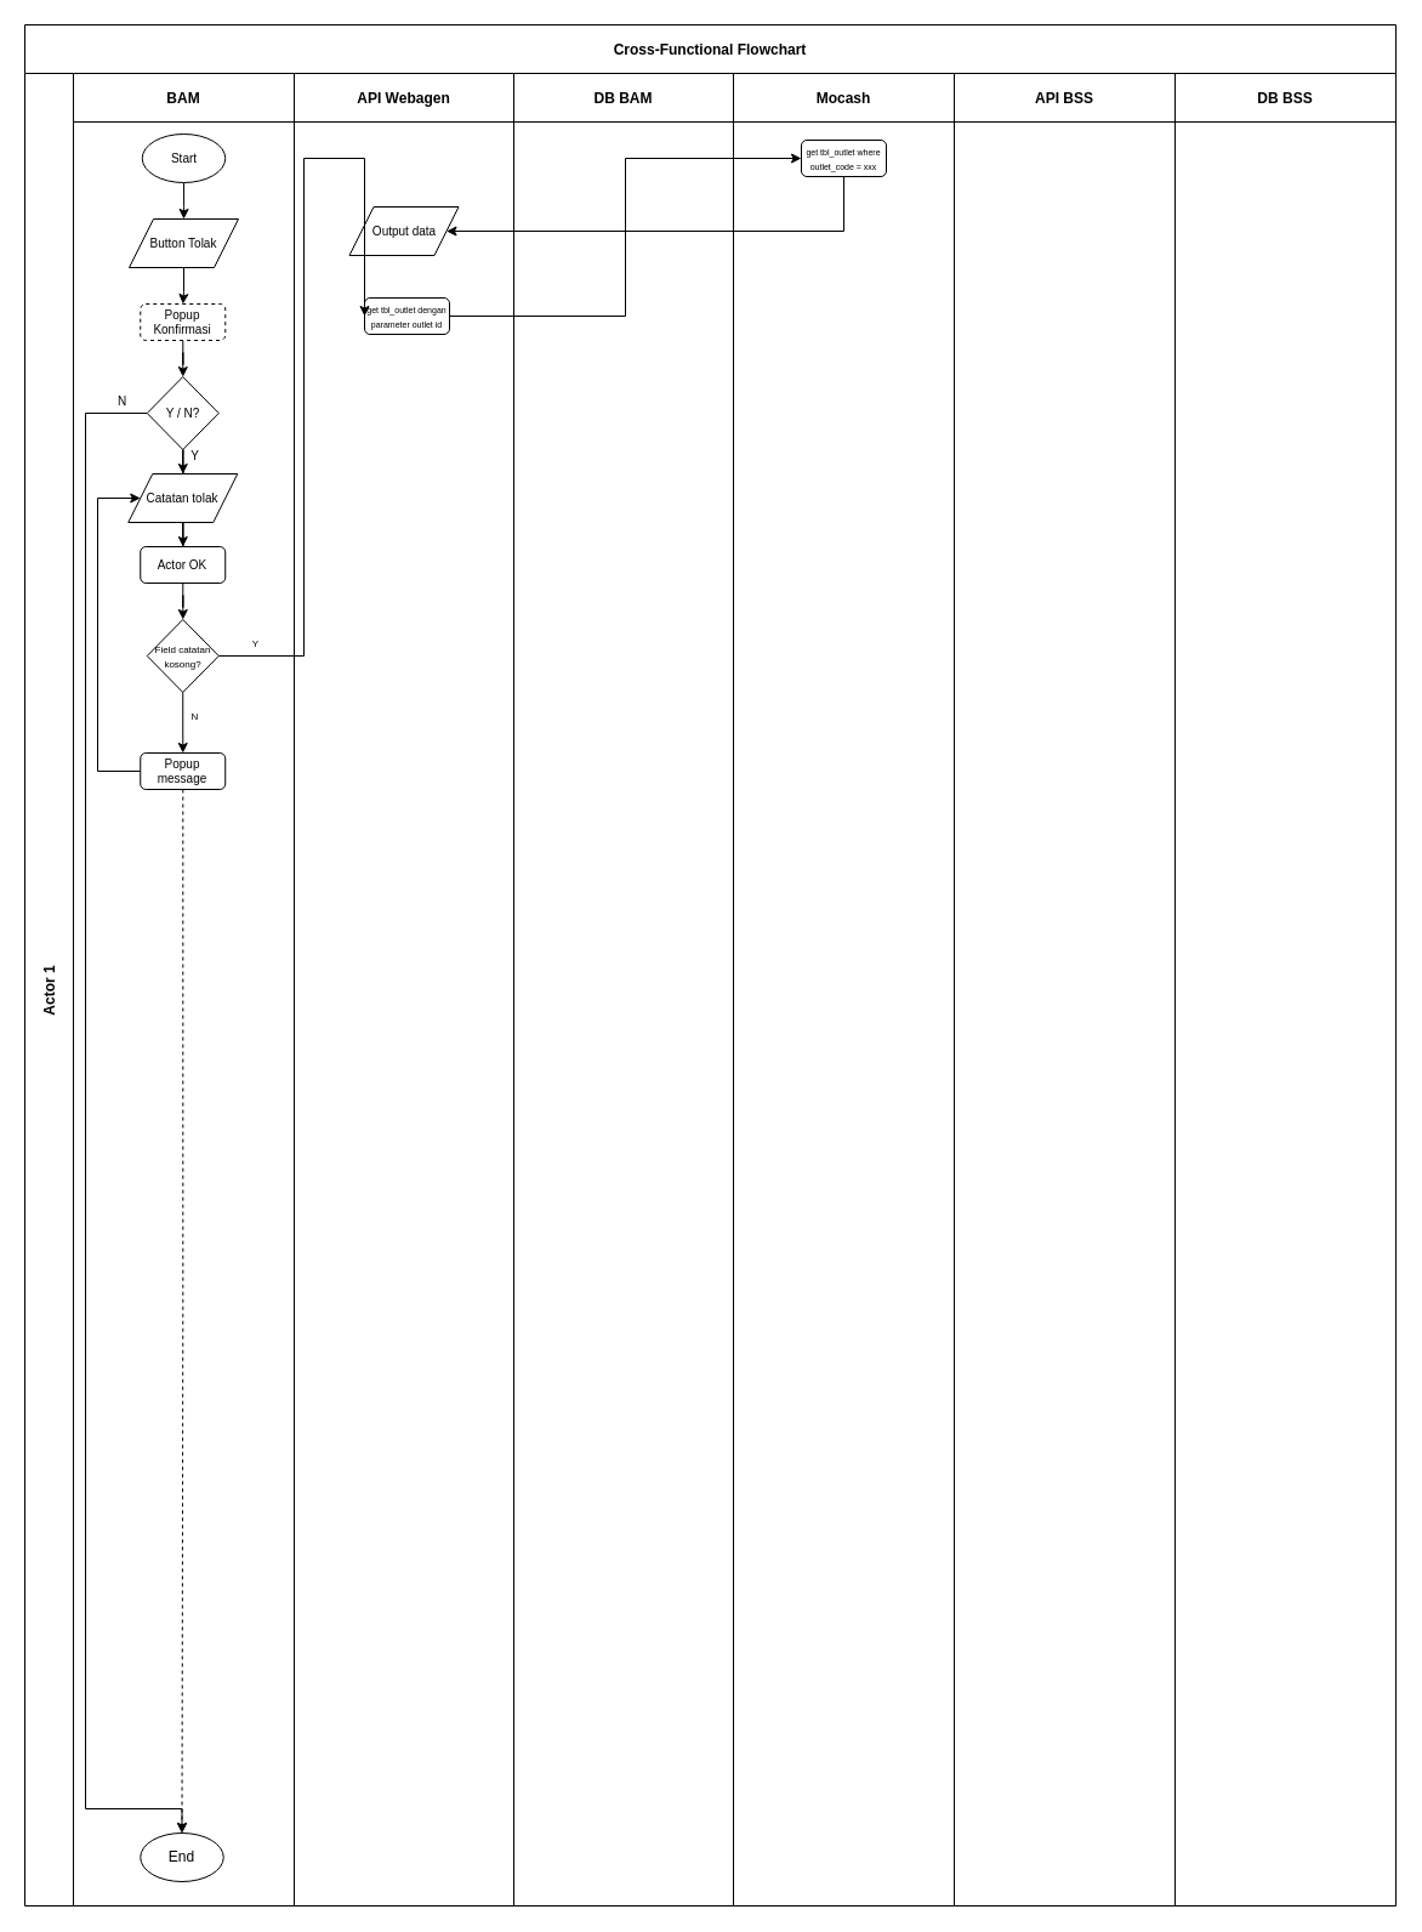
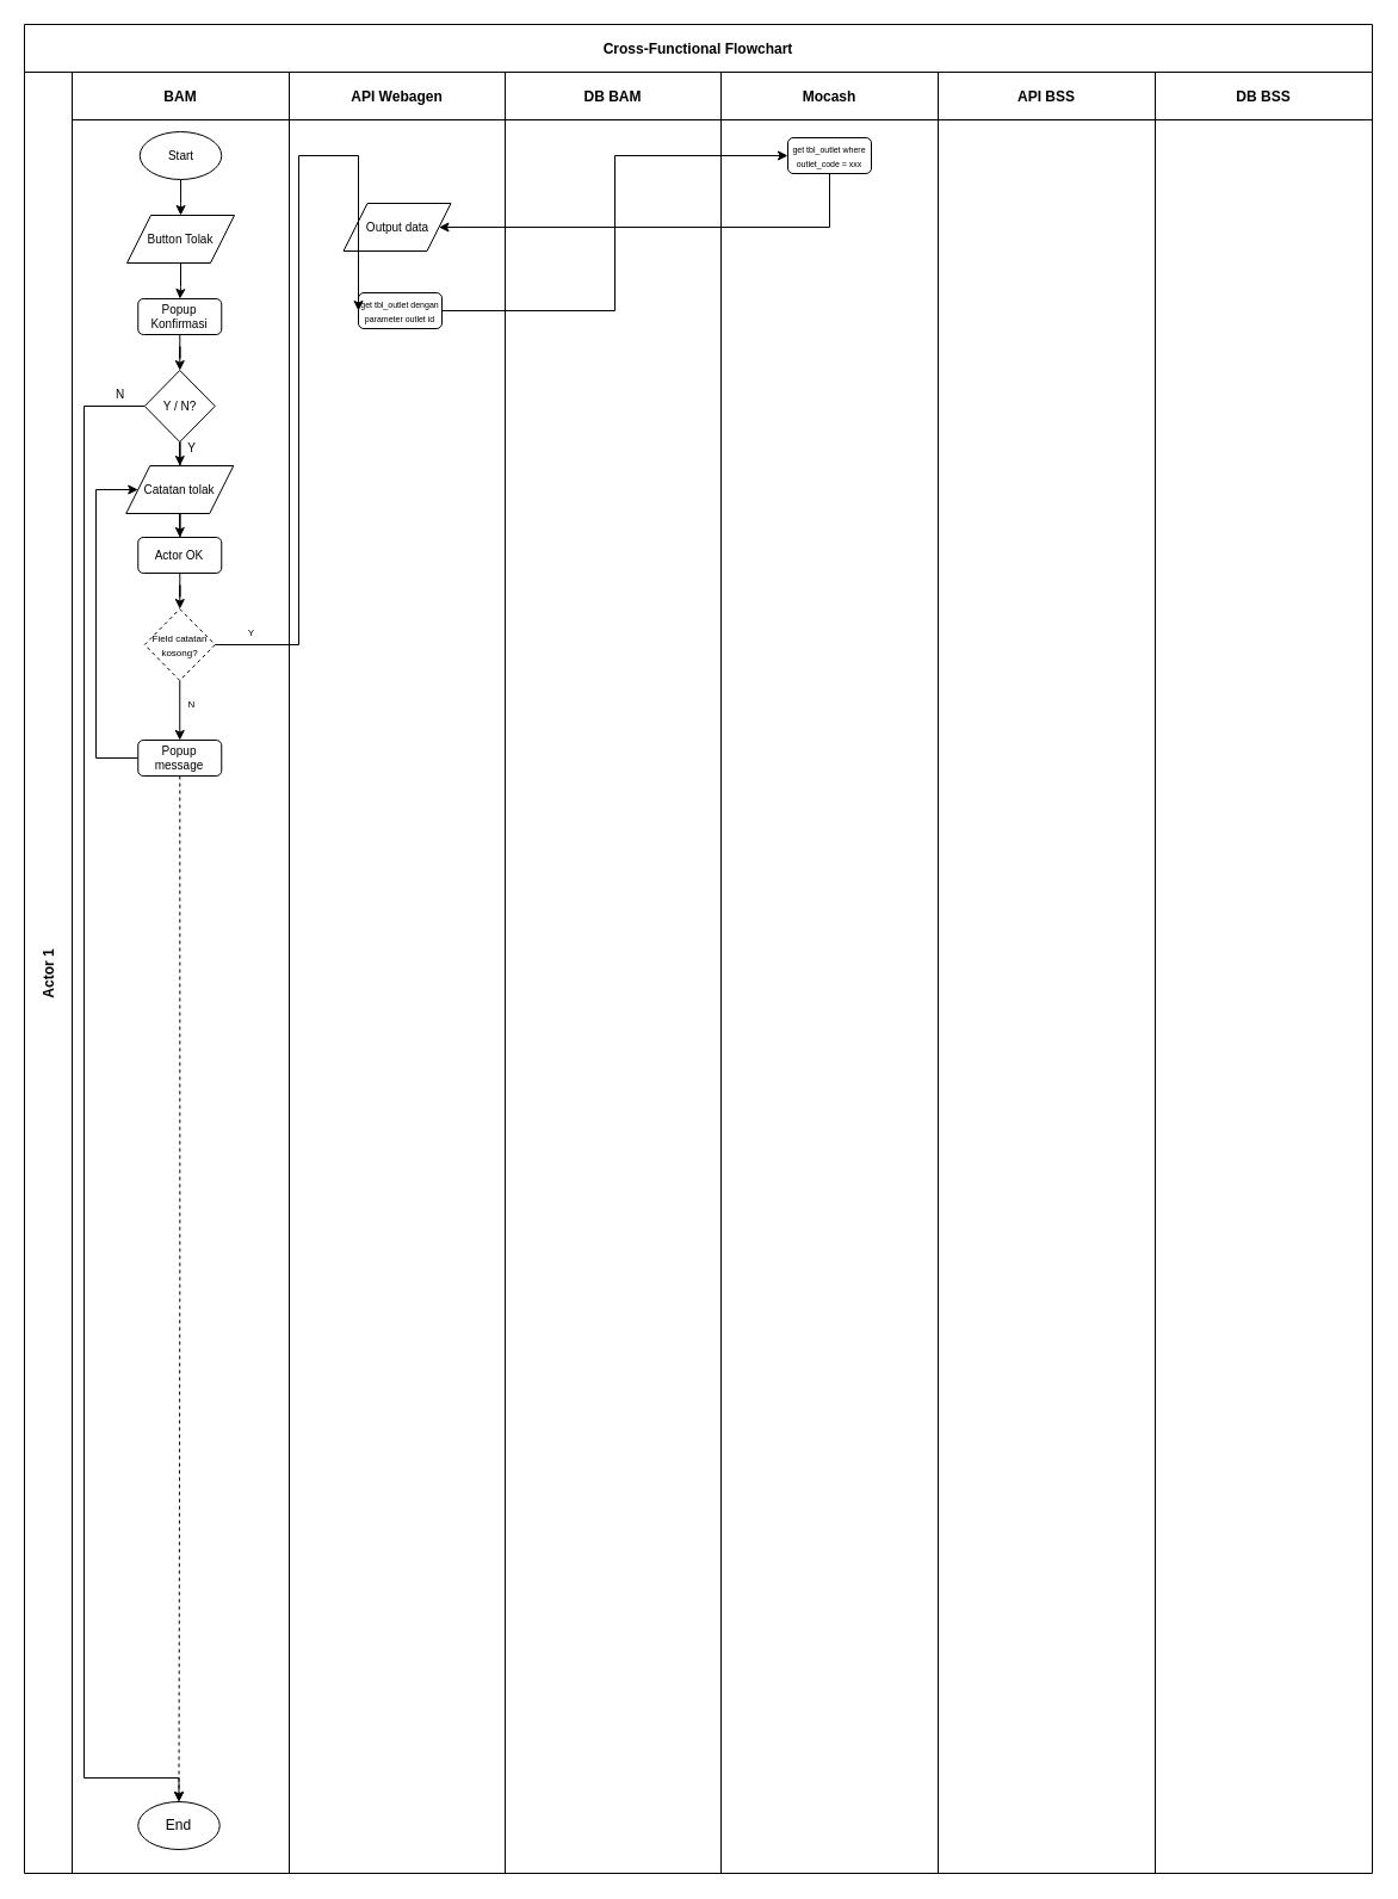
  <mxCell id="0" />
  <mxCell id="1" parent="0" />
  <mxCell id="2" value="Cross-Functional Flowchart" style="shape=table;childLayout=tableLayout;startSize=40;collapsible=0;recursiveResize=0;expand=0;fontStyle=1;" vertex="1" parent="1"><mxGeometry x="20" y="20" width="1130" height="1550" as="geometry" /></mxCell>
  <mxCell id="3" value="Actor 1" style="shape=tableRow;horizontal=0;startSize=40;swimlaneHead=0;swimlaneBody=0;top=0;left=0;bottom=0;right=0;dropTarget=0;fillColor=none;collapsible=0;recursiveResize=0;expand=0;fontStyle=1;" vertex="1" parent="2"><mxGeometry y="40" width="1130" height="1510" as="geometry" /></mxCell>
  <mxCell id="4" value="BAM" style="swimlane;swimlaneHead=0;swimlaneBody=0;fontStyle=0;connectable=0;fillColor=none;startSize=40;collapsible=0;recursiveResize=0;expand=0;fontStyle=1;" vertex="1" parent="3"><mxGeometry x="40" width="182" height="1510" as="geometry"><mxRectangle width="182" height="1510" as="alternateBounds" /></mxGeometry></mxCell>
  <mxCell id="5" value="" style="edgeStyle=orthogonalEdgeStyle;rounded=0;orthogonalLoop=1;jettySize=auto;html=1;fontSize=10;" edge="1" parent="4" source="6" target="8"><mxGeometry relative="1" as="geometry" /></mxCell>
  <mxCell id="6" value="&lt;font style=&quot;font-size: 10px;&quot;&gt;Start&lt;/font&gt;" style="ellipse;whiteSpace=wrap;html=1;" vertex="1" parent="4"><mxGeometry x="56.75" y="50" width="68.5" height="40" as="geometry" /></mxCell>
  <mxCell id="7" value="" style="edgeStyle=orthogonalEdgeStyle;rounded=0;orthogonalLoop=1;jettySize=auto;html=1;fontSize=10;" edge="1" parent="4" source="8" target="10"><mxGeometry relative="1" as="geometry" /></mxCell>
  <mxCell id="8" value="&lt;font style=&quot;font-size: 10px;&quot;&gt;Button Tolak&lt;/font&gt;" style="shape=parallelogram;perimeter=parallelogramPerimeter;whiteSpace=wrap;html=1;fixedSize=1;" vertex="1" parent="4"><mxGeometry x="46" y="120" width="90" height="40" as="geometry" /></mxCell>
  <mxCell id="9" value="" style="edgeStyle=orthogonalEdgeStyle;rounded=0;orthogonalLoop=1;jettySize=auto;html=1;fontSize=10;" edge="1" parent="4" source="10" target="13"><mxGeometry relative="1" as="geometry" /></mxCell>
- <mxCell id="10" value="Popup Konfirmasi" style="rounded=1;whiteSpace=wrap;html=1;fontSize=10;dashed=1;" vertex="1" parent="4"><mxGeometry x="55.25" y="190" width="70" height="30" as="geometry" /></mxCell>
+ <mxCell id="10" value="Popup Konfirmasi" style="rounded=1;whiteSpace=wrap;html=1;fontSize=10;" vertex="1" parent="4"><mxGeometry x="55.25" y="190" width="70" height="30" as="geometry" /></mxCell>
  <mxCell id="11" style="edgeStyle=orthogonalEdgeStyle;rounded=0;orthogonalLoop=1;jettySize=auto;html=1;exitX=0;exitY=0.5;exitDx=0;exitDy=0;entryX=0.5;entryY=0;entryDx=0;entryDy=0;fontSize=10;" edge="1" parent="4" source="13" target="14"><mxGeometry relative="1" as="geometry"><Array as="points"><mxPoint x="10" y="280" /><mxPoint x="10" y="1430" /><mxPoint x="90" y="1430" /></Array></mxGeometry></mxCell>
  <mxCell id="12" value="" style="edgeStyle=orthogonalEdgeStyle;rounded=0;orthogonalLoop=1;jettySize=auto;html=1;fontSize=10;" edge="1" parent="4" source="13" target="16"><mxGeometry relative="1" as="geometry" /></mxCell>
  <mxCell id="13" value="Y / N?" style="rhombus;whiteSpace=wrap;html=1;fontSize=10;" vertex="1" parent="4"><mxGeometry x="60.75" y="250" width="59" height="60" as="geometry" /></mxCell>
  <mxCell id="14" value="End" style="ellipse;whiteSpace=wrap;html=1;" vertex="1" parent="4"><mxGeometry x="55.25" y="1450" width="68.5" height="40" as="geometry" /></mxCell>
  <mxCell id="15" value="" style="edgeStyle=orthogonalEdgeStyle;rounded=0;orthogonalLoop=1;jettySize=auto;html=1;fontSize=7;" edge="1" parent="4" source="16" target="22"><mxGeometry relative="1" as="geometry" /></mxCell>
  <mxCell id="16" value="&lt;font style=&quot;font-size: 10px;&quot;&gt;Catatan tolak&lt;br&gt;&lt;/font&gt;" style="shape=parallelogram;perimeter=parallelogramPerimeter;whiteSpace=wrap;html=1;fixedSize=1;" vertex="1" parent="4"><mxGeometry x="45.25" y="330" width="90" height="40" as="geometry" /></mxCell>
  <mxCell id="17" value="Y" style="text;html=1;align=center;verticalAlign=middle;resizable=0;points=[];autosize=1;strokeColor=none;fillColor=none;fontSize=10;" vertex="1" parent="4"><mxGeometry x="84.5" y="300" width="30" height="30" as="geometry" /></mxCell>
  <mxCell id="18" value="" style="edgeStyle=orthogonalEdgeStyle;rounded=0;orthogonalLoop=1;jettySize=auto;html=1;fontSize=10;dashed=1;" edge="1" parent="4" source="20" target="14"><mxGeometry relative="1" as="geometry" /></mxCell>
  <mxCell id="19" style="edgeStyle=orthogonalEdgeStyle;rounded=0;orthogonalLoop=1;jettySize=auto;html=1;exitX=0;exitY=0.5;exitDx=0;exitDy=0;fontSize=8;" edge="1" parent="4" source="20" target="16"><mxGeometry relative="1" as="geometry"><mxPoint x="20" y="420" as="targetPoint" /><Array as="points"><mxPoint x="20" y="575" /><mxPoint x="20" y="350" /></Array></mxGeometry></mxCell>
  <mxCell id="20" value="Popup message" style="rounded=1;whiteSpace=wrap;html=1;fontSize=10;" vertex="1" parent="4"><mxGeometry x="55.25" y="560" width="70" height="30" as="geometry" /></mxCell>
  <mxCell id="21" value="" style="edgeStyle=orthogonalEdgeStyle;rounded=0;orthogonalLoop=1;jettySize=auto;html=1;fontSize=7;" edge="1" parent="4" source="22" target="24"><mxGeometry relative="1" as="geometry" /></mxCell>
  <mxCell id="22" value="Actor OK" style="rounded=1;whiteSpace=wrap;html=1;fontSize=10;" vertex="1" parent="4"><mxGeometry x="55.25" y="390" width="70" height="30" as="geometry" /></mxCell>
  <mxCell id="23" value="" style="edgeStyle=orthogonalEdgeStyle;rounded=0;orthogonalLoop=1;jettySize=auto;html=1;fontSize=8;" edge="1" parent="4" source="24" target="20"><mxGeometry relative="1" as="geometry" /></mxCell>
- <mxCell id="24" value="&lt;font style=&quot;font-size: 8px;&quot;&gt;Field catatan kosong?&lt;br&gt;&lt;/font&gt;" style="rhombus;whiteSpace=wrap;html=1;fontSize=10;" vertex="1" parent="4"><mxGeometry x="60.75" y="450" width="59" height="60" as="geometry" /></mxCell>
+ <mxCell id="24" value="&lt;font style=&quot;font-size: 8px;&quot;&gt;Field catatan kosong?&lt;br&gt;&lt;/font&gt;" style="rhombus;whiteSpace=wrap;html=1;fontSize=10;dashed=1;" vertex="1" parent="4"><mxGeometry x="60.75" y="450" width="59" height="60" as="geometry" /></mxCell>
  <mxCell id="25" value="N" style="text;html=1;align=center;verticalAlign=middle;resizable=0;points=[];autosize=1;strokeColor=none;fillColor=none;fontSize=8;" vertex="1" parent="4"><mxGeometry x="84.5" y="520" width="30" height="20" as="geometry" /></mxCell>
  <mxCell id="26" value="Y" style="text;html=1;align=center;verticalAlign=middle;resizable=0;points=[];autosize=1;strokeColor=none;fillColor=none;fontSize=8;" vertex="1" parent="4"><mxGeometry x="135.25" y="460" width="30" height="20" as="geometry" /></mxCell>
  <mxCell id="27" value="API Webagen" style="swimlane;swimlaneHead=0;swimlaneBody=0;fontStyle=0;connectable=0;fillColor=none;startSize=40;collapsible=0;recursiveResize=0;expand=0;fontStyle=1;" vertex="1" parent="3"><mxGeometry x="222" width="181" height="1510" as="geometry"><mxRectangle width="181" height="1510" as="alternateBounds" /></mxGeometry></mxCell>
  <mxCell id="28" value="&lt;font style=&quot;font-size: 7px;&quot;&gt;get tbl_outlet dengan parameter outlet id&lt;br&gt;&lt;/font&gt;" style="rounded=1;whiteSpace=wrap;html=1;fontSize=10;" vertex="1" parent="27"><mxGeometry x="58" y="185" width="70" height="30" as="geometry" /></mxCell>
  <mxCell id="29" value="&lt;font style=&quot;font-size: 10px;&quot;&gt;Output data&lt;/font&gt;" style="shape=parallelogram;perimeter=parallelogramPerimeter;whiteSpace=wrap;html=1;fixedSize=1;" vertex="1" parent="27"><mxGeometry x="45.5" y="110" width="90" height="40" as="geometry" /></mxCell>
  <mxCell id="30" value="DB BAM" style="swimlane;swimlaneHead=0;swimlaneBody=0;fontStyle=0;connectable=0;fillColor=none;startSize=40;collapsible=0;recursiveResize=0;expand=0;fontStyle=1;" vertex="1" parent="3"><mxGeometry x="403" width="181" height="1510" as="geometry"><mxRectangle width="181" height="1510" as="alternateBounds" /></mxGeometry></mxCell>
  <mxCell id="31" value="Mocash" style="swimlane;swimlaneHead=0;swimlaneBody=0;fontStyle=0;connectable=0;fillColor=none;startSize=40;collapsible=0;recursiveResize=0;expand=0;fontStyle=1;" vertex="1" parent="3"><mxGeometry x="584" width="182" height="1510" as="geometry"><mxRectangle width="182" height="1510" as="alternateBounds" /></mxGeometry></mxCell>
  <mxCell id="32" value="&lt;font style=&quot;font-size: 7px;&quot;&gt;get tbl_outlet where outlet_code = xxx&lt;br&gt;&lt;/font&gt;" style="rounded=1;whiteSpace=wrap;html=1;fontSize=10;" vertex="1" parent="31"><mxGeometry x="56" y="55" width="70" height="30" as="geometry" /></mxCell>
  <mxCell id="33" value="API BSS" style="swimlane;swimlaneHead=0;swimlaneBody=0;fontStyle=0;connectable=0;fillColor=none;startSize=40;collapsible=0;recursiveResize=0;expand=0;fontStyle=1;" vertex="1" parent="3"><mxGeometry x="766" width="182" height="1510" as="geometry"><mxRectangle width="182" height="1510" as="alternateBounds" /></mxGeometry></mxCell>
  <mxCell id="34" value="DB BSS" style="swimlane;swimlaneHead=0;swimlaneBody=0;fontStyle=0;connectable=0;fillColor=none;startSize=40;collapsible=0;recursiveResize=0;expand=0;fontStyle=1;" vertex="1" parent="3"><mxGeometry x="948" width="182" height="1510" as="geometry"><mxRectangle width="182" height="1510" as="alternateBounds" /></mxGeometry></mxCell>
  <mxCell id="35" style="edgeStyle=orthogonalEdgeStyle;rounded=0;orthogonalLoop=1;jettySize=auto;html=1;exitX=1;exitY=0.5;exitDx=0;exitDy=0;entryX=0;entryY=0.5;entryDx=0;entryDy=0;fontSize=8;" edge="1" parent="3" source="24" target="28"><mxGeometry relative="1" as="geometry"><Array as="points"><mxPoint x="230" y="480" /><mxPoint x="230" y="70" /></Array></mxGeometry></mxCell>
  <mxCell id="36" style="edgeStyle=orthogonalEdgeStyle;rounded=0;orthogonalLoop=1;jettySize=auto;html=1;exitX=1;exitY=0.5;exitDx=0;exitDy=0;entryX=0;entryY=0.5;entryDx=0;entryDy=0;fontSize=8;" edge="1" parent="3" source="28" target="32"><mxGeometry relative="1" as="geometry" /></mxCell>
  <mxCell id="37" style="edgeStyle=orthogonalEdgeStyle;rounded=0;orthogonalLoop=1;jettySize=auto;html=1;exitX=0.5;exitY=1;exitDx=0;exitDy=0;fontSize=8;" edge="1" parent="3" source="32" target="29"><mxGeometry relative="1" as="geometry"><Array as="points"><mxPoint x="675" y="130" /></Array></mxGeometry></mxCell>
  <mxCell id="38" value="N" style="text;html=1;align=center;verticalAlign=middle;resizable=0;points=[];autosize=1;strokeColor=none;fillColor=none;fontSize=10;" vertex="1" parent="1"><mxGeometry x="85" y="315" width="30" height="30" as="geometry" /></mxCell>
